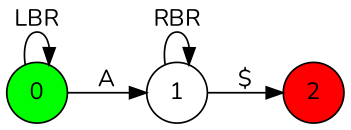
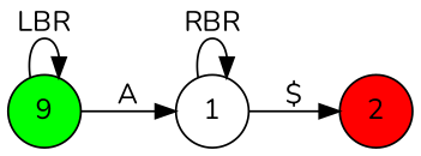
  digraph {
    rankdir=LR
    fontname=Nunito
    node [shape=circle style=filled fontname=Nunito]
    edge [fontname=Nunito]
-   0 [fillcolor=green]
+   0 [fillcolor=green label=9]
    1 [style=""]
    2 [fillcolor=red]
    0 -> 0 [label=LBR]
    0 -> 1 [label=A]
    1 -> 1 [label=RBR]
    1 -> 2 [label="$"]
  }
